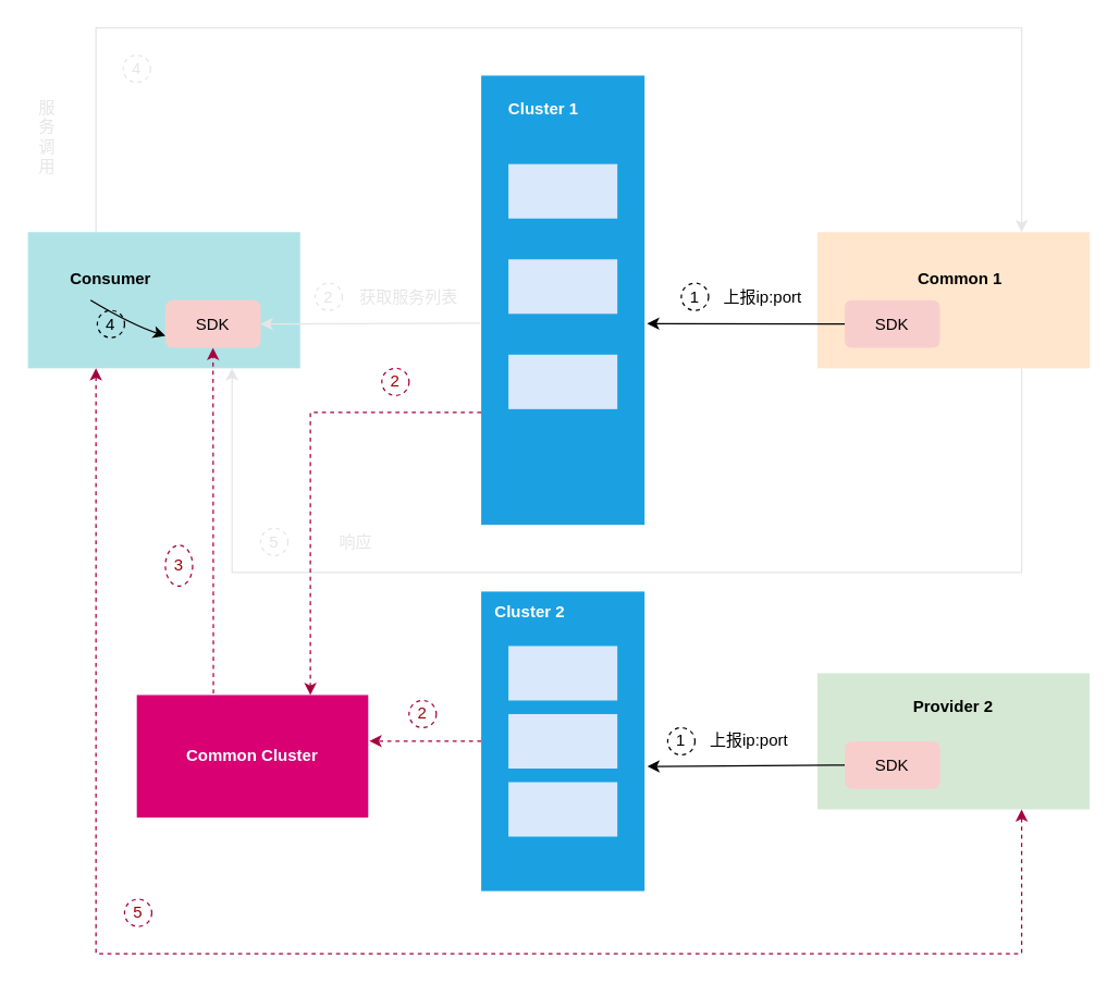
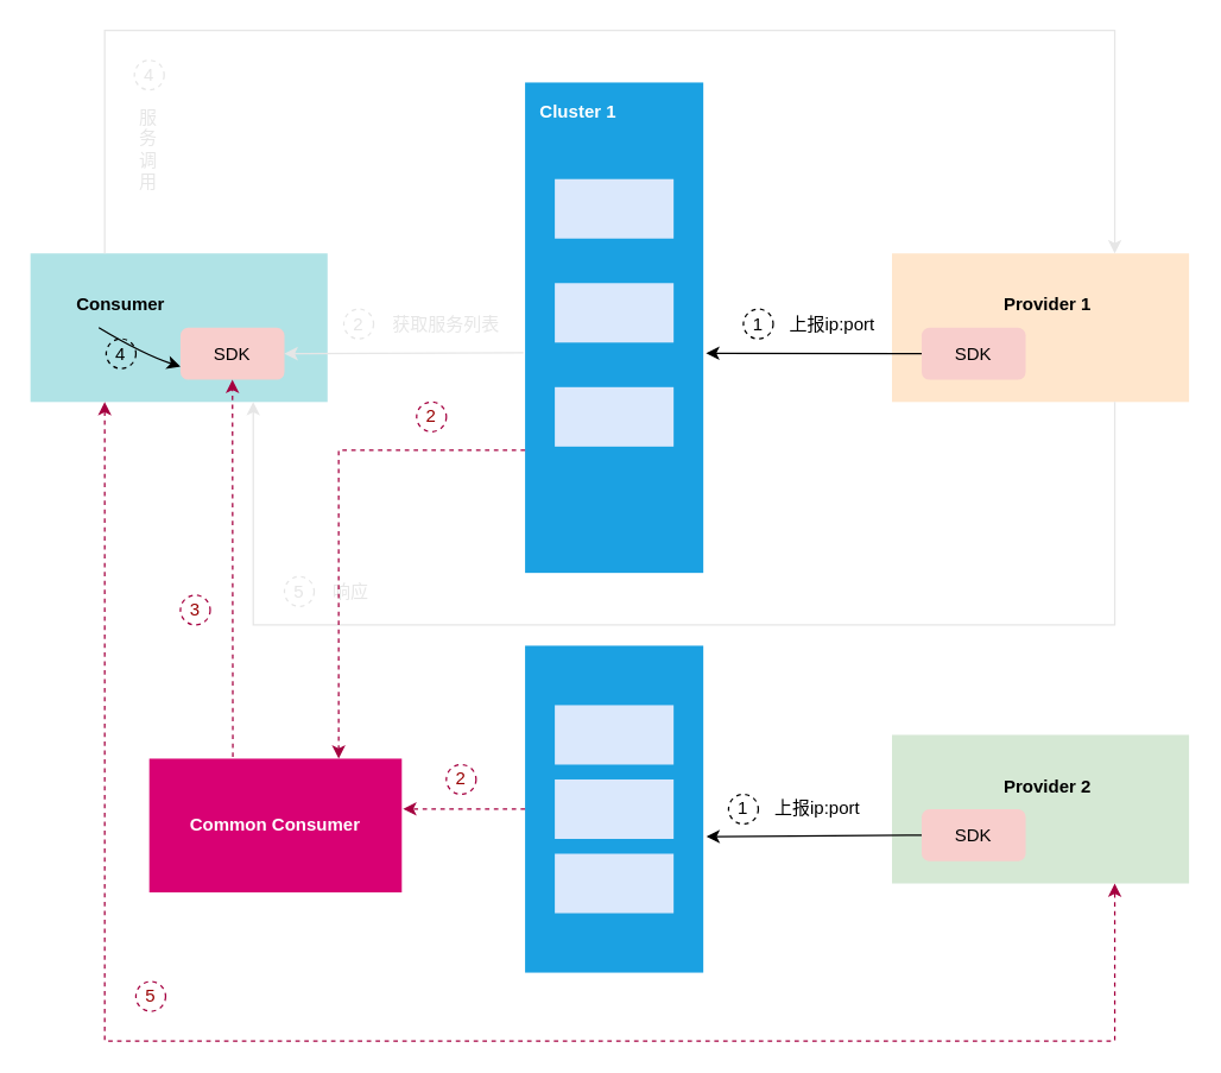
  <mxCell id="0" />
  <mxCell id="1" parent="0" />
  <mxCell id="2" value="" style="rounded=0;whiteSpace=wrap;html=1;fillColor=#ffe6cc;strokeColor=none;" parent="1" vertex="1"><mxGeometry x="600" y="170" width="200" height="100" as="geometry" /></mxCell>
  <mxCell id="3" value="SDK" style="rounded=1;whiteSpace=wrap;html=1;fillColor=#f8cecc;strokeColor=none;" parent="1" vertex="1"><mxGeometry x="620" y="220" width="70" height="35" as="geometry" /></mxCell>
  <mxCell id="4" value="" style="rounded=0;whiteSpace=wrap;html=1;fillColor=#1ba1e2;strokeColor=none;fontColor=#ffffff;" parent="1" vertex="1"><mxGeometry x="353" y="55" width="120" height="330" as="geometry" /></mxCell>
  <mxCell id="5" value="" style="rounded=0;whiteSpace=wrap;html=1;fillColor=#dae8fc;strokeColor=none;" parent="1" vertex="1"><mxGeometry x="373" y="120" width="80" height="40" as="geometry" /></mxCell>
  <mxCell id="6" value="" style="rounded=0;whiteSpace=wrap;html=1;fillColor=#dae8fc;strokeColor=none;" parent="1" vertex="1"><mxGeometry x="373" y="190" width="80" height="40" as="geometry" /></mxCell>
  <mxCell id="7" value="" style="rounded=0;whiteSpace=wrap;html=1;fillColor=#dae8fc;strokeColor=none;" parent="1" vertex="1"><mxGeometry x="373" y="260" width="80" height="40" as="geometry" /></mxCell>
- <mxCell id="8" value="Cluster 1" style="text;html=1;strokeColor=none;fillColor=none;align=center;verticalAlign=middle;whiteSpace=wrap;rounded=0;fontColor=#FFFFFF;fontStyle=1" parent="1" vertex="1"><mxGeometry x="369" y="65" width="60" height="30" as="geometry" /></mxCell>
- <mxCell id="9" value="Common 1" style="text;html=1;strokeColor=none;fillColor=none;align=center;verticalAlign=middle;whiteSpace=wrap;rounded=0;fontColor=#000000;fontStyle=1" parent="1" vertex="1"><mxGeometry x="670" y="190" width="70" height="30" as="geometry" /></mxCell>
+ <mxCell id="8" value="Cluster 1" style="text;html=1;strokeColor=none;fillColor=none;align=center;verticalAlign=middle;whiteSpace=wrap;rounded=0;fontColor=#FFFFFF;fontStyle=1" parent="1" vertex="1"><mxGeometry x="359" y="60" width="60" height="30" as="geometry" /></mxCell>
+ <mxCell id="9" value="Provider 1" style="text;html=1;strokeColor=none;fillColor=none;align=center;verticalAlign=middle;whiteSpace=wrap;rounded=0;fontColor=#000000;fontStyle=1" parent="1" vertex="1"><mxGeometry x="670" y="190" width="70" height="30" as="geometry" /></mxCell>
  <mxCell id="10" value="" style="rounded=0;whiteSpace=wrap;html=1;fillColor=#b0e3e6;strokeColor=none;" parent="1" vertex="1"><mxGeometry x="20" y="170" width="200" height="100" as="geometry" /></mxCell>
  <mxCell id="11" value="SDK" style="rounded=1;whiteSpace=wrap;html=1;fillColor=#f8cecc;strokeColor=none;" parent="1" vertex="1"><mxGeometry x="121" y="220" width="70" height="35" as="geometry" /></mxCell>
  <mxCell id="12" value="Consumer" style="text;html=1;strokeColor=none;fillColor=none;align=center;verticalAlign=middle;whiteSpace=wrap;rounded=0;fontColor=#000000;fontStyle=1" parent="1" vertex="1"><mxGeometry x="51" y="190" width="60" height="30" as="geometry" /></mxCell>
  <mxCell id="13" value="" style="endArrow=classic;html=1;rounded=0;exitX=0;exitY=0.5;exitDx=0;exitDy=0;entryX=1.015;entryY=0.552;entryDx=0;entryDy=0;entryPerimeter=0;" parent="1" source="3" target="4" edge="1"><mxGeometry width="50" height="50" relative="1" as="geometry"><mxPoint x="260" y="450" as="sourcePoint" /><mxPoint x="310" y="400" as="targetPoint" /></mxGeometry></mxCell>
  <mxCell id="14" value="" style="endArrow=classic;html=1;rounded=0;exitX=-0.009;exitY=0.551;exitDx=0;exitDy=0;entryX=1;entryY=0.5;entryDx=0;entryDy=0;exitPerimeter=0;strokeColor=#E6E6E6;" parent="1" source="4" target="11" edge="1"><mxGeometry width="50" height="50" relative="1" as="geometry"><mxPoint x="569" y="247.5" as="sourcePoint" /><mxPoint x="486.48" y="248.15" as="targetPoint" /></mxGeometry></mxCell>
  <mxCell id="15" value="" style="curved=1;endArrow=classic;html=1;rounded=0;exitX=0.25;exitY=1;exitDx=0;exitDy=0;entryX=0;entryY=0.75;entryDx=0;entryDy=0;strokeColor=#000000;" parent="1" source="12" target="11" edge="1"><mxGeometry width="50" height="50" relative="1" as="geometry"><mxPoint x="51" y="370" as="sourcePoint" /><mxPoint x="101" y="320" as="targetPoint" /><Array as="points"><mxPoint x="96" y="238" /></Array></mxGeometry></mxCell>
  <mxCell id="16" value="" style="endArrow=classic;html=1;rounded=0;exitX=0.25;exitY=0;exitDx=0;exitDy=0;entryX=0.75;entryY=0;entryDx=0;entryDy=0;strokeColor=#E6E6E6;" parent="1" source="10" target="2" edge="1"><mxGeometry width="50" height="50" relative="1" as="geometry"><mxPoint x="361.92" y="246.83" as="sourcePoint" /><mxPoint x="250" y="247.5" as="targetPoint" /><Array as="points"><mxPoint x="70" y="20" /><mxPoint x="750" y="20" /></Array></mxGeometry></mxCell>
  <mxCell id="17" value="" style="endArrow=classic;html=1;rounded=0;exitX=0.75;exitY=1;exitDx=0;exitDy=0;entryX=0.75;entryY=1;entryDx=0;entryDy=0;strokeColor=#E6E6E6;" parent="1" source="2" target="10" edge="1"><mxGeometry width="50" height="50" relative="1" as="geometry"><mxPoint x="569" y="247.5" as="sourcePoint" /><mxPoint x="484.8" y="247.16" as="targetPoint" /><Array as="points"><mxPoint x="750" y="420" /><mxPoint x="170" y="420" /></Array></mxGeometry></mxCell>
  <mxCell id="18" value="" style="rounded=0;whiteSpace=wrap;html=1;fillColor=#d5e8d4;strokeColor=none;" parent="1" vertex="1"><mxGeometry x="600" y="494" width="200" height="100" as="geometry" /></mxCell>
  <mxCell id="19" value="SDK" style="rounded=1;whiteSpace=wrap;html=1;fillColor=#f8cecc;strokeColor=none;" parent="1" vertex="1"><mxGeometry x="620" y="544" width="70" height="35" as="geometry" /></mxCell>
- <mxCell id="20" value="Provider 2" style="text;html=1;strokeColor=none;fillColor=none;align=center;verticalAlign=middle;whiteSpace=wrap;rounded=0;fontStyle=1" parent="1" vertex="1"><mxGeometry x="660" y="504" width="80" height="30" as="geometry" /></mxCell>
+ <mxCell id="20" value="Provider 2" style="text;html=1;strokeColor=none;fillColor=none;align=center;verticalAlign=middle;whiteSpace=wrap;rounded=0;fontStyle=1" parent="1" vertex="1"><mxGeometry x="665" y="514" width="80" height="30" as="geometry" /></mxCell>
  <mxCell id="21" value="" style="rounded=0;whiteSpace=wrap;html=1;fillColor=#1ba1e2;strokeColor=none;fontColor=#ffffff;" parent="1" vertex="1"><mxGeometry x="353" y="434" width="120" height="220" as="geometry" /></mxCell>
  <mxCell id="22" value="" style="rounded=0;whiteSpace=wrap;html=1;fillColor=#dae8fc;strokeColor=none;" parent="1" vertex="1"><mxGeometry x="373" y="474" width="80" height="40" as="geometry" /></mxCell>
  <mxCell id="23" value="" style="rounded=0;whiteSpace=wrap;html=1;fillColor=#dae8fc;strokeColor=none;" parent="1" vertex="1"><mxGeometry x="373" y="524" width="80" height="40" as="geometry" /></mxCell>
  <mxCell id="24" value="" style="rounded=0;whiteSpace=wrap;html=1;fillColor=#dae8fc;strokeColor=none;" parent="1" vertex="1"><mxGeometry x="373" y="574" width="80" height="40" as="geometry" /></mxCell>
- <mxCell id="25" value="Cluster 2" style="text;html=1;strokeColor=none;fillColor=none;align=center;verticalAlign=middle;whiteSpace=wrap;rounded=0;fontColor=#FFFFFF;fontStyle=1" parent="1" vertex="1"><mxGeometry x="359" y="434" width="60" height="30" as="geometry" /></mxCell>
  <mxCell id="26" value="" style="endArrow=classic;html=1;rounded=0;exitX=0;exitY=0.5;exitDx=0;exitDy=0;entryX=1.017;entryY=0.584;entryDx=0;entryDy=0;entryPerimeter=0;" parent="1" source="19" target="21" edge="1"><mxGeometry width="50" height="50" relative="1" as="geometry"><mxPoint x="569" y="231.5" as="sourcePoint" /><mxPoint x="484.8" y="231.16" as="targetPoint" /></mxGeometry></mxCell>
  <mxCell id="27" value="" style="endArrow=classic;html=1;rounded=0;exitX=0.25;exitY=1;exitDx=0;exitDy=0;entryX=0.75;entryY=1;entryDx=0;entryDy=0;dashed=1;fillColor=#d80073;strokeColor=#A50040;startArrow=classic;startFill=1;" parent="1" source="10" target="18" edge="1"><mxGeometry width="50" height="50" relative="1" as="geometry"><mxPoint x="361.92" y="246.83" as="sourcePoint" /><mxPoint x="119" y="520" as="targetPoint" /><Array as="points"><mxPoint x="70" y="700" /><mxPoint x="750" y="700" /></Array></mxGeometry></mxCell>
  <mxCell id="28" value="1" style="ellipse;whiteSpace=wrap;html=1;aspect=fixed;fillColor=none;dashed=1;" parent="1" vertex="1"><mxGeometry x="500" y="207.5" width="20" height="20" as="geometry" /></mxCell>
  <mxCell id="29" value="4" style="ellipse;whiteSpace=wrap;html=1;aspect=fixed;fillColor=none;dashed=1;fontColor=#000000;strokeColor=#000000;" parent="1" vertex="1"><mxGeometry x="71" y="227.5" width="20" height="20" as="geometry" /></mxCell>
  <mxCell id="30" value="2" style="ellipse;whiteSpace=wrap;html=1;aspect=fixed;fillColor=none;dashed=1;strokeColor=#E6E6E6;fontColor=#E6E6E6;" parent="1" vertex="1"><mxGeometry x="231" y="207.5" width="20" height="20" as="geometry" /></mxCell>
  <mxCell id="31" value="5" style="ellipse;whiteSpace=wrap;html=1;aspect=fixed;fillColor=none;dashed=1;fontColor=#E6E6E6;strokeColor=#E6E6E6;" parent="1" vertex="1"><mxGeometry x="191" y="387.5" width="20" height="20" as="geometry" /></mxCell>
  <mxCell id="32" value="4" style="ellipse;whiteSpace=wrap;html=1;aspect=fixed;fillColor=none;dashed=1;fontColor=#E6E6E6;strokeColor=#E6E6E6;" parent="1" vertex="1"><mxGeometry x="90" y="40" width="20" height="20" as="geometry" /></mxCell>
  <mxCell id="33" value="上报ip:port" style="text;html=1;strokeColor=none;fillColor=none;align=center;verticalAlign=middle;whiteSpace=wrap;rounded=0;dashed=1;" parent="1" vertex="1"><mxGeometry x="520" y="202.5" width="80" height="30" as="geometry" /></mxCell>
  <mxCell id="34" value="获取服务列表" style="text;html=1;strokeColor=none;fillColor=none;align=center;verticalAlign=middle;whiteSpace=wrap;rounded=0;dashed=1;fontColor=#E6E6E6;" parent="1" vertex="1"><mxGeometry x="260" y="202.5" width="80" height="30" as="geometry" /></mxCell>
- <mxCell id="35" value="服务调用" style="text;html=1;strokeColor=none;fillColor=none;align=center;verticalAlign=middle;whiteSpace=wrap;rounded=0;dashed=1;fontColor=#E6E6E6;" parent="1" vertex="1"><mxGeometry x="25" y="65" width="19" height="70" as="geometry" /></mxCell>
- <mxCell id="36" value="响应" style="text;html=1;strokeColor=none;fillColor=none;align=center;verticalAlign=middle;whiteSpace=wrap;rounded=0;dashed=1;fontColor=#E6E6E6;" parent="1" vertex="1"><mxGeometry x="236" y="385" width="50" height="25" as="geometry" /></mxCell>
+ <mxCell id="35" value="服务调用" style="text;html=1;strokeColor=none;fillColor=none;align=center;verticalAlign=middle;whiteSpace=wrap;rounded=0;dashed=1;fontColor=#E6E6E6;" parent="1" vertex="1"><mxGeometry x="90" y="65" width="19" height="70" as="geometry" /></mxCell>
+ <mxCell id="36" value="响应" style="text;html=1;strokeColor=none;fillColor=none;align=center;verticalAlign=middle;whiteSpace=wrap;rounded=0;dashed=1;fontColor=#E6E6E6;" parent="1" vertex="1"><mxGeometry x="211" y="385" width="50" height="25" as="geometry" /></mxCell>
  <mxCell id="37" value="1" style="ellipse;whiteSpace=wrap;html=1;aspect=fixed;fillColor=none;dashed=1;" parent="1" vertex="1"><mxGeometry x="490" y="534" width="20" height="20" as="geometry" /></mxCell>
  <mxCell id="38" value="上报ip:port" style="text;html=1;strokeColor=none;fillColor=none;align=center;verticalAlign=middle;whiteSpace=wrap;rounded=0;dashed=1;" parent="1" vertex="1"><mxGeometry x="510" y="529" width="80" height="30" as="geometry" /></mxCell>
- <mxCell id="39" value="Common Cluster" style="rounded=0;whiteSpace=wrap;html=1;fontColor=#ffffff;strokeColor=none;fillColor=#d80073;fontStyle=1" parent="1" vertex="1"><mxGeometry x="100" y="510" width="170" height="90" as="geometry" /></mxCell>
+ <mxCell id="39" value="Common Consumer" style="rounded=0;whiteSpace=wrap;html=1;fontColor=#ffffff;strokeColor=none;fillColor=#d80073;fontStyle=1" parent="1" vertex="1"><mxGeometry x="100" y="510" width="170" height="90" as="geometry" /></mxCell>
  <mxCell id="40" value="" style="endArrow=classic;html=1;rounded=0;fontColor=#CCCCCC;strokeColor=#A50040;edgeStyle=orthogonalEdgeStyle;exitX=0;exitY=0.75;exitDx=0;exitDy=0;fillColor=#d80073;entryX=0.75;entryY=0;entryDx=0;entryDy=0;dashed=1;" parent="1" source="4" target="39" edge="1"><mxGeometry width="50" height="50" relative="1" as="geometry"><mxPoint x="90" y="490" as="sourcePoint" /><mxPoint x="140" y="440" as="targetPoint" /></mxGeometry></mxCell>
  <mxCell id="41" value="" style="endArrow=classic;html=1;rounded=0;fontColor=#CCCCCC;strokeColor=#A50040;exitX=0;exitY=0.5;exitDx=0;exitDy=0;fillColor=#d80073;entryX=1.005;entryY=0.376;entryDx=0;entryDy=0;entryPerimeter=0;dashed=1;" parent="1" source="21" target="39" edge="1"><mxGeometry width="50" height="50" relative="1" as="geometry"><mxPoint x="363" y="312.5" as="sourcePoint" /><mxPoint x="237.5" y="520" as="targetPoint" /></mxGeometry></mxCell>
  <mxCell id="42" value="" style="endArrow=classic;html=1;rounded=0;fontColor=#CCCCCC;strokeColor=#A50040;exitX=0.331;exitY=-0.013;exitDx=0;exitDy=0;fillColor=#d80073;entryX=0.5;entryY=1;entryDx=0;entryDy=0;exitPerimeter=0;dashed=1;" parent="1" source="39" target="11" edge="1"><mxGeometry width="50" height="50" relative="1" as="geometry"><mxPoint x="363" y="554" as="sourcePoint" /><mxPoint x="280.85" y="553.84" as="targetPoint" /></mxGeometry></mxCell>
  <mxCell id="43" value="2" style="ellipse;whiteSpace=wrap;html=1;aspect=fixed;fillColor=none;dashed=1;strokeColor=#A50040;fontColor=#990000;" parent="1" vertex="1"><mxGeometry x="280" y="270" width="20" height="20" as="geometry" /></mxCell>
  <mxCell id="44" value="2" style="ellipse;whiteSpace=wrap;html=1;aspect=fixed;fillColor=none;dashed=1;strokeColor=#A50040;fontColor=#990000;" parent="1" vertex="1"><mxGeometry x="300" y="514" width="20" height="20" as="geometry" /></mxCell>
- <mxCell id="45" value="3" style="ellipse;whiteSpace=wrap;html=1;aspect=fixed;fillColor=none;dashed=1;strokeColor=#A50040;fontColor=#990000;" parent="1" vertex="1"><mxGeometry x="121" y="400" width="20" height="30" as="geometry" /></mxCell>
+ <mxCell id="45" value="3" style="ellipse;whiteSpace=wrap;html=1;aspect=fixed;fillColor=none;dashed=1;strokeColor=#A50040;fontColor=#990000;" parent="1" vertex="1"><mxGeometry x="121" y="400" width="20" height="20" as="geometry" /></mxCell>
  <mxCell id="46" value="5" style="ellipse;whiteSpace=wrap;html=1;aspect=fixed;fillColor=none;dashed=1;strokeColor=#A50040;fontColor=#990000;" parent="1" vertex="1"><mxGeometry x="91" y="660" width="20" height="20" as="geometry" /></mxCell>
